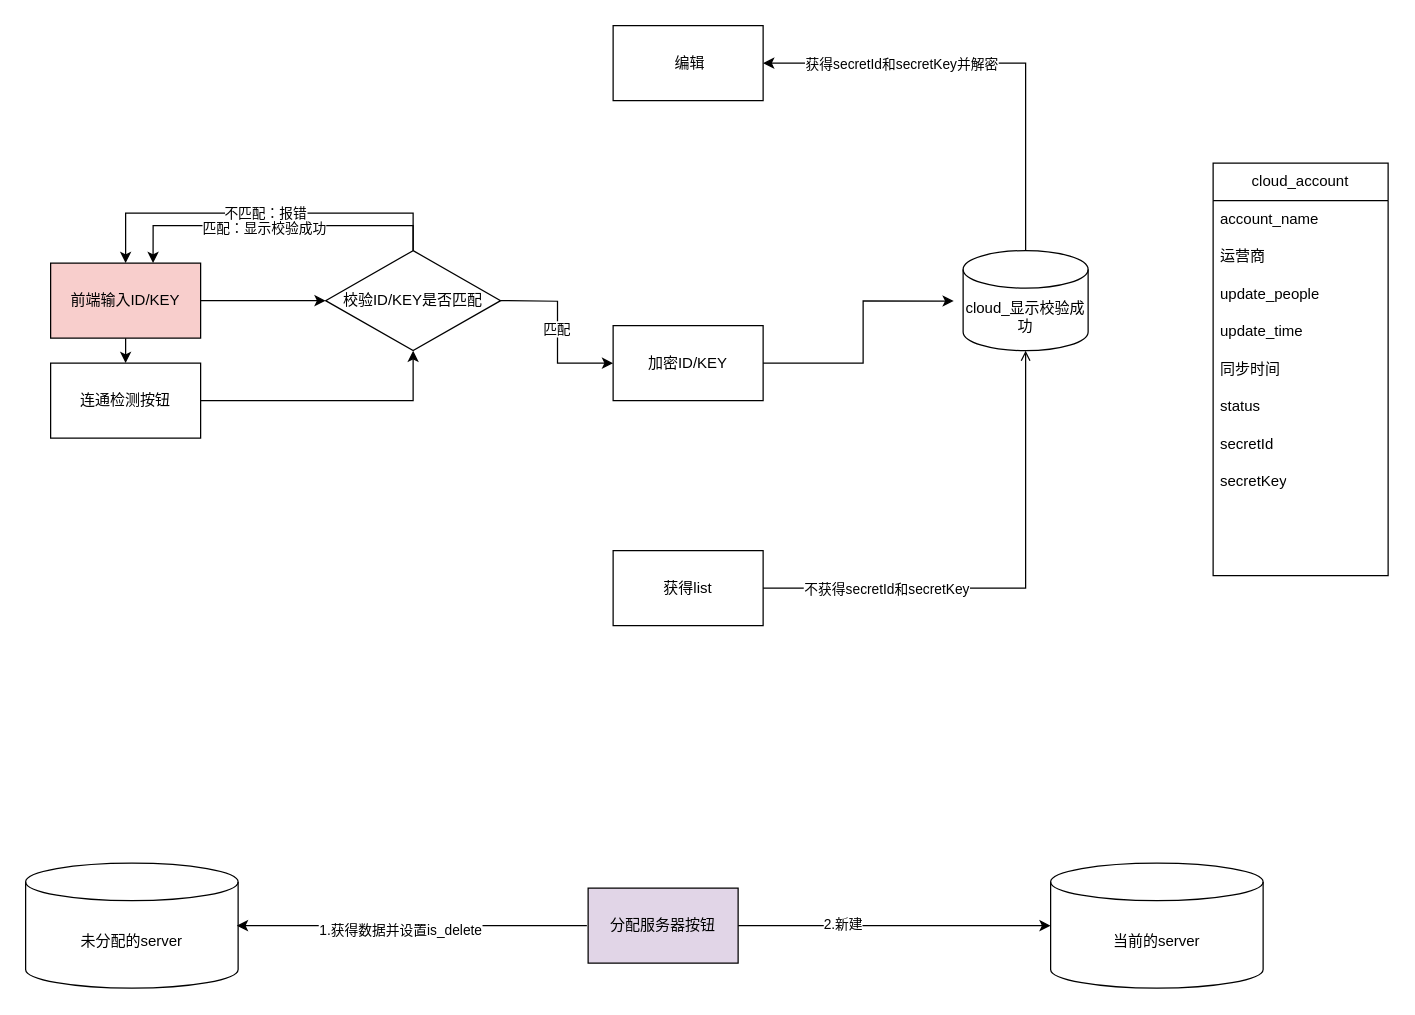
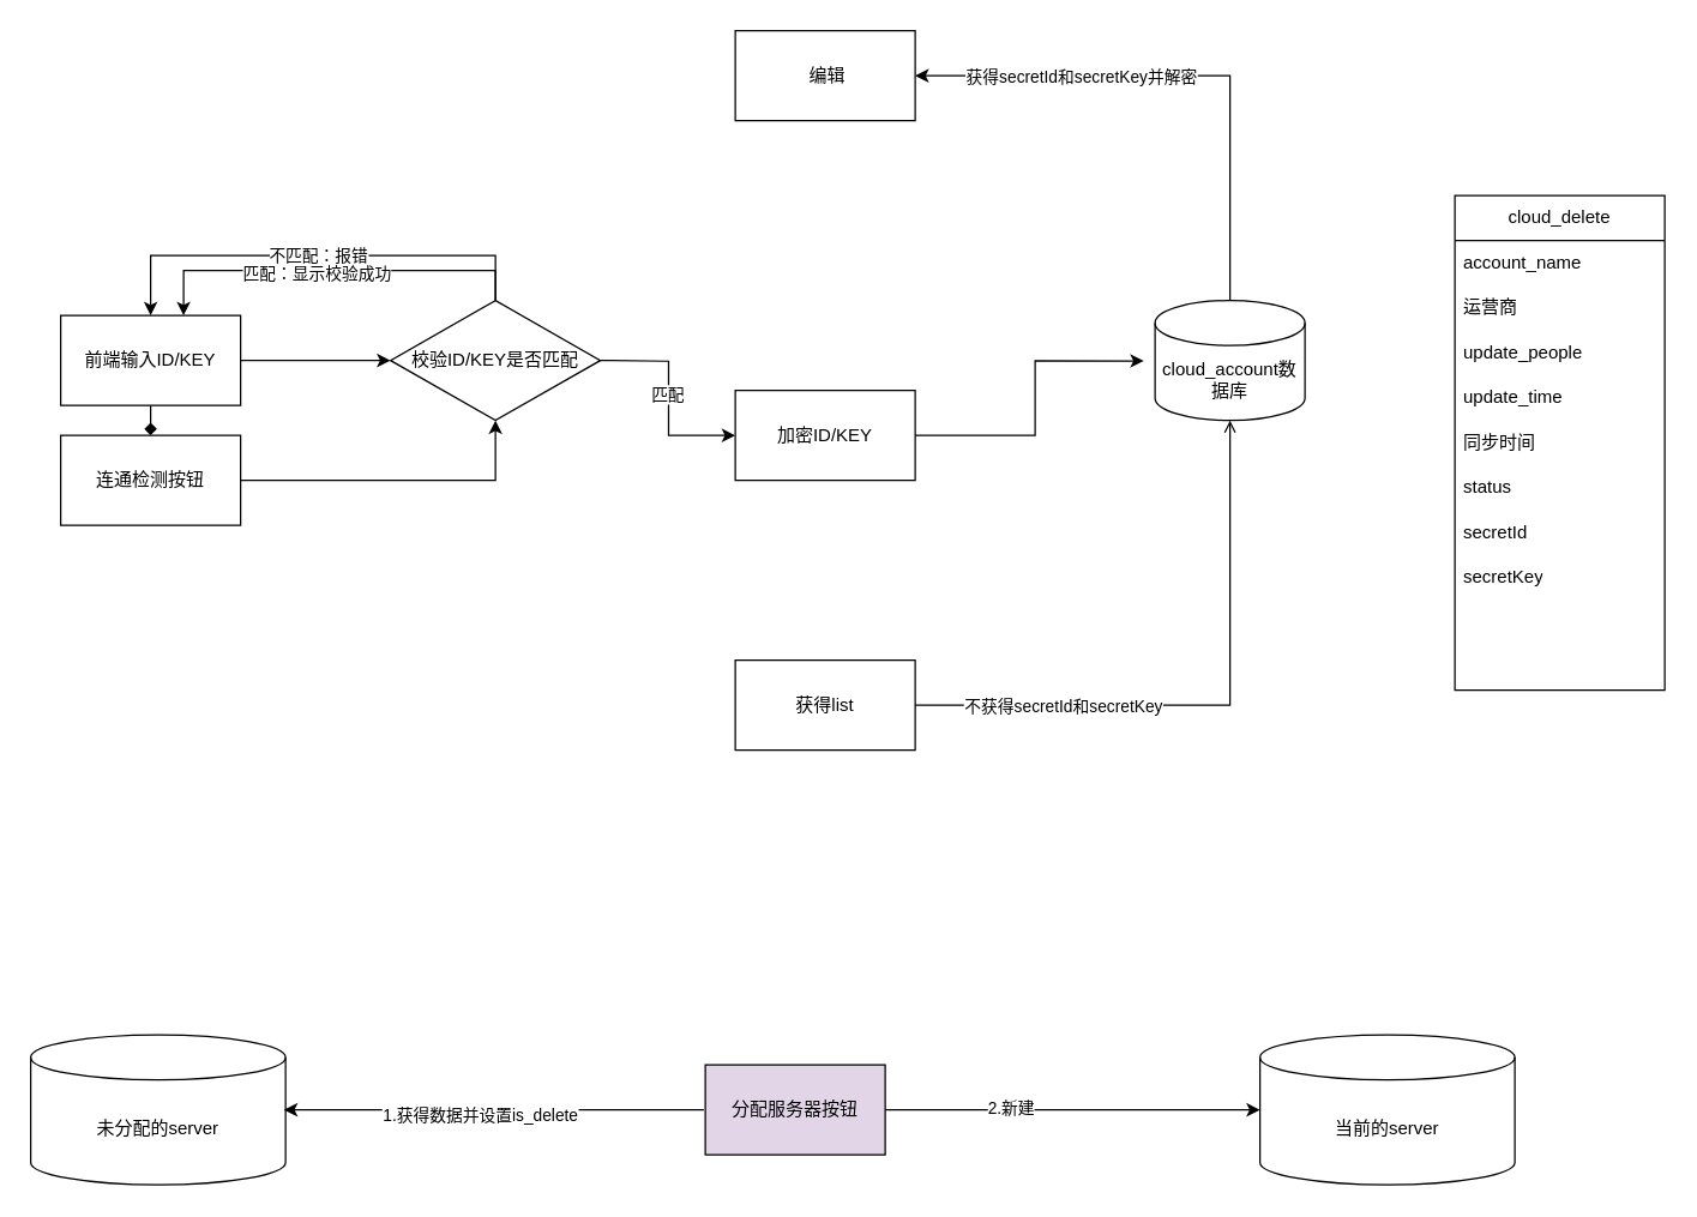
  <mxCell id="0" />
  <mxCell id="1" parent="0" />
  <mxCell id="2" style="edgeStyle=orthogonalEdgeStyle;rounded=0;orthogonalLoop=1;jettySize=auto;html=1;entryX=0;entryY=0.5;entryDx=0;entryDy=0;" edge="1" parent="1" target="4"><mxGeometry relative="1" as="geometry"><mxPoint x="400" y="240" as="sourcePoint" /></mxGeometry></mxCell>
  <mxCell id="3" value="匹配" style="edgeLabel;html=1;align=center;verticalAlign=middle;resizable=0;points=[];" vertex="1" connectable="0" parent="2"><mxGeometry x="-0.027" y="-1" relative="1" as="geometry"><mxPoint as="offset" /></mxGeometry></mxCell>
  <mxCell id="4" value="&lt;div&gt;加密ID/KEY&lt;/div&gt;" style="rounded=0;whiteSpace=wrap;html=1;" vertex="1" parent="1"><mxGeometry x="490" y="260" width="120" height="60" as="geometry" /></mxCell>
  <mxCell id="5" style="edgeStyle=orthogonalEdgeStyle;rounded=0;orthogonalLoop=1;jettySize=auto;html=1;entryX=1;entryY=0.5;entryDx=0;entryDy=0;" edge="1" parent="1" source="7" target="33"><mxGeometry relative="1" as="geometry"><Array as="points"><mxPoint x="820" y="50" /></Array></mxGeometry></mxCell>
  <mxCell id="6" value="获得secretId和secretKey并解密" style="edgeLabel;html=1;align=center;verticalAlign=middle;resizable=0;points=[];" vertex="1" connectable="0" parent="5"><mxGeometry x="0.53" y="-1" relative="1" as="geometry"><mxPoint x="25" y="1" as="offset" /></mxGeometry></mxCell>
- <mxCell id="7" value="cloud_显示校验成功" style="shape=cylinder3;whiteSpace=wrap;html=1;boundedLbl=1;backgroundOutline=1;size=15;" vertex="1" parent="1"><mxGeometry x="770" y="200" width="100" height="80" as="geometry" /></mxCell>
+ <mxCell id="7" value="cloud_account数据库" style="shape=cylinder3;whiteSpace=wrap;html=1;boundedLbl=1;backgroundOutline=1;size=15;" vertex="1" parent="1"><mxGeometry x="770" y="200" width="100" height="80" as="geometry" /></mxCell>
  <mxCell id="8" style="edgeStyle=orthogonalEdgeStyle;rounded=0;orthogonalLoop=1;jettySize=auto;html=1;entryX=-0.075;entryY=0.504;entryDx=0;entryDy=0;entryPerimeter=0;" edge="1" parent="1" source="4" target="7"><mxGeometry relative="1" as="geometry" /></mxCell>
  <mxCell id="9" style="edgeStyle=orthogonalEdgeStyle;rounded=0;orthogonalLoop=1;jettySize=auto;html=1;entryX=0;entryY=0.5;entryDx=0;entryDy=0;" edge="1" parent="1" source="11" target="14"><mxGeometry relative="1" as="geometry" /></mxCell>
- <mxCell id="10" style="edgeStyle=orthogonalEdgeStyle;rounded=0;orthogonalLoop=1;jettySize=auto;html=1;exitX=0.5;exitY=1;exitDx=0;exitDy=0;entryX=0.5;entryY=0;entryDx=0;entryDy=0;" edge="1" parent="1" source="11" target="16"><mxGeometry relative="1" as="geometry" /></mxCell>
- <mxCell id="11" value="前端输入ID/KEY" style="rounded=0;whiteSpace=wrap;html=1;fillColor=#f8cecc;" vertex="1" parent="1"><mxGeometry x="40" y="210" width="120" height="60" as="geometry" /></mxCell>
+ <mxCell id="10" style="edgeStyle=orthogonalEdgeStyle;rounded=0;orthogonalLoop=1;jettySize=auto;html=1;exitX=0.5;exitY=1;exitDx=0;exitDy=0;entryX=0.5;entryY=0;entryDx=0;entryDy=0;endArrow=diamond;" edge="1" parent="1" source="11" target="16"><mxGeometry relative="1" as="geometry" /></mxCell>
+ <mxCell id="11" value="前端输入ID/KEY" style="rounded=0;whiteSpace=wrap;html=1;" vertex="1" parent="1"><mxGeometry x="40" y="210" width="120" height="60" as="geometry" /></mxCell>
  <mxCell id="12" style="edgeStyle=orthogonalEdgeStyle;rounded=0;orthogonalLoop=1;jettySize=auto;html=1;entryX=0.5;entryY=0;entryDx=0;entryDy=0;" edge="1" parent="1" source="14" target="11"><mxGeometry relative="1" as="geometry"><Array as="points"><mxPoint x="330" y="170" /><mxPoint y="170" x="100" /></Array></mxGeometry></mxCell>
  <mxCell id="13" value="不匹配：报错" style="edgeLabel;html=1;align=center;verticalAlign=middle;resizable=0;points=[];" vertex="1" connectable="0" parent="12"><mxGeometry x="-0.006" y="-1" relative="1" as="geometry"><mxPoint as="offset" /></mxGeometry></mxCell>
  <mxCell id="14" value="校验ID/KEY是否匹配" style="rhombus;whiteSpace=wrap;html=1;" vertex="1" parent="1"><mxGeometry x="260" y="200" width="140" height="80" as="geometry" /></mxCell>
  <mxCell id="15" style="edgeStyle=orthogonalEdgeStyle;rounded=0;orthogonalLoop=1;jettySize=auto;html=1;entryX=0.5;entryY=1;entryDx=0;entryDy=0;" edge="1" parent="1" source="16" target="14"><mxGeometry relative="1" as="geometry" /></mxCell>
  <mxCell id="16" value="连通检测按钮" style="rounded=0;whiteSpace=wrap;html=1;" vertex="1" parent="1"><mxGeometry x="40" y="290" width="120" height="60" as="geometry" /></mxCell>
  <mxCell id="17" style="edgeStyle=orthogonalEdgeStyle;rounded=0;orthogonalLoop=1;jettySize=auto;html=1;exitX=0.5;exitY=0;exitDx=0;exitDy=0;entryX=0.683;entryY=0;entryDx=0;entryDy=0;entryPerimeter=0;" edge="1" parent="1" source="14" target="11"><mxGeometry relative="1" as="geometry" /></mxCell>
  <mxCell id="18" value="匹配：显示校验成功" style="edgeLabel;html=1;align=center;verticalAlign=middle;resizable=0;points=[];" vertex="1" connectable="0" parent="17"><mxGeometry x="0.084" y="1" relative="1" as="geometry"><mxPoint as="offset" /></mxGeometry></mxCell>
  <mxCell id="19" value="获得list" style="rounded=0;whiteSpace=wrap;html=1;" vertex="1" parent="1"><mxGeometry x="490" y="440" width="120" height="60" as="geometry" /></mxCell>
  <mxCell id="20" style="edgeStyle=orthogonalEdgeStyle;rounded=0;orthogonalLoop=1;jettySize=auto;html=1;entryX=0.5;entryY=1;entryDx=0;entryDy=0;entryPerimeter=0;endArrow=open;" edge="1" parent="1" source="19" target="7"><mxGeometry relative="1" as="geometry" /></mxCell>
  <mxCell id="21" value="不获得secretId和secretKey" style="edgeLabel;html=1;align=center;verticalAlign=middle;resizable=0;points=[];" vertex="1" connectable="0" parent="20"><mxGeometry x="-0.51" relative="1" as="geometry"><mxPoint as="offset" /></mxGeometry></mxCell>
- <mxCell id="22" value="cloud_account" style="swimlane;fontStyle=0;childLayout=stackLayout;horizontal=1;startSize=30;horizontalStack=0;resizeParent=1;resizeParentMax=0;resizeLast=0;collapsible=1;marginBottom=0;whiteSpace=wrap;html=1;" vertex="1" parent="1"><mxGeometry x="970" y="130" width="140" height="330" as="geometry"><mxRectangle x="870" y="140" width="120" height="30" as="alternateBounds" /></mxGeometry></mxCell>
+ <mxCell id="22" value="cloud_delete" style="swimlane;fontStyle=0;childLayout=stackLayout;horizontal=1;startSize=30;horizontalStack=0;resizeParent=1;resizeParentMax=0;resizeLast=0;collapsible=1;marginBottom=0;whiteSpace=wrap;html=1;" vertex="1" parent="1"><mxGeometry x="970" y="130" width="140" height="330" as="geometry"><mxRectangle x="870" y="140" width="120" height="30" as="alternateBounds" /></mxGeometry></mxCell>
  <mxCell id="23" value="account_name" style="text;strokeColor=none;fillColor=none;align=left;verticalAlign=middle;spacingLeft=4;spacingRight=4;overflow=hidden;points=[[0,0.5],[1,0.5]];portConstraint=eastwest;rotatable=0;whiteSpace=wrap;html=1;" vertex="1" parent="22"><mxGeometry y="30" width="140" height="30" as="geometry" /></mxCell>
  <mxCell id="24" value="运营商" style="text;strokeColor=none;fillColor=none;align=left;verticalAlign=middle;spacingLeft=4;spacingRight=4;overflow=hidden;points=[[0,0.5],[1,0.5]];portConstraint=eastwest;rotatable=0;whiteSpace=wrap;html=1;" vertex="1" parent="22"><mxGeometry y="60" width="140" height="30" as="geometry" /></mxCell>
  <mxCell id="25" value="update_people" style="text;strokeColor=none;fillColor=none;align=left;verticalAlign=middle;spacingLeft=4;spacingRight=4;overflow=hidden;points=[[0,0.5],[1,0.5]];portConstraint=eastwest;rotatable=0;whiteSpace=wrap;html=1;" vertex="1" parent="22"><mxGeometry y="90" width="140" height="30" as="geometry" /></mxCell>
  <mxCell id="26" value="update_time" style="text;strokeColor=none;fillColor=none;align=left;verticalAlign=middle;spacingLeft=4;spacingRight=4;overflow=hidden;points=[[0,0.5],[1,0.5]];portConstraint=eastwest;rotatable=0;whiteSpace=wrap;html=1;" vertex="1" parent="22"><mxGeometry y="120" width="140" height="30" as="geometry" /></mxCell>
  <mxCell id="27" value="同步时间" style="text;strokeColor=none;fillColor=none;align=left;verticalAlign=middle;spacingLeft=4;spacingRight=4;overflow=hidden;points=[[0,0.5],[1,0.5]];portConstraint=eastwest;rotatable=0;whiteSpace=wrap;html=1;" vertex="1" parent="22"><mxGeometry y="150" width="140" height="30" as="geometry" /></mxCell>
  <mxCell id="28" value="status" style="text;strokeColor=none;fillColor=none;align=left;verticalAlign=middle;spacingLeft=4;spacingRight=4;overflow=hidden;points=[[0,0.5],[1,0.5]];portConstraint=eastwest;rotatable=0;whiteSpace=wrap;html=1;" vertex="1" parent="22"><mxGeometry y="180" width="140" height="30" as="geometry" /></mxCell>
  <mxCell id="29" value="secretId" style="text;strokeColor=none;fillColor=none;align=left;verticalAlign=middle;spacingLeft=4;spacingRight=4;overflow=hidden;points=[[0,0.5],[1,0.5]];portConstraint=eastwest;rotatable=0;whiteSpace=wrap;html=1;" vertex="1" parent="22"><mxGeometry y="210" width="140" height="30" as="geometry" /></mxCell>
  <mxCell id="30" value="secretKey" style="text;strokeColor=none;fillColor=none;align=left;verticalAlign=middle;spacingLeft=4;spacingRight=4;overflow=hidden;points=[[0,0.5],[1,0.5]];portConstraint=eastwest;rotatable=0;whiteSpace=wrap;html=1;" vertex="1" parent="22"><mxGeometry y="240" width="140" height="30" as="geometry" /></mxCell>
  <mxCell id="31" style="text;strokeColor=none;fillColor=none;align=left;verticalAlign=middle;spacingLeft=4;spacingRight=4;overflow=hidden;points=[[0,0.5],[1,0.5]];portConstraint=eastwest;rotatable=0;whiteSpace=wrap;html=1;" vertex="1" parent="22"><mxGeometry y="270" width="140" height="30" as="geometry" /></mxCell>
  <mxCell id="32" style="text;strokeColor=none;fillColor=none;align=left;verticalAlign=middle;spacingLeft=4;spacingRight=4;overflow=hidden;points=[[0,0.5],[1,0.5]];portConstraint=eastwest;rotatable=0;whiteSpace=wrap;html=1;" vertex="1" parent="22"><mxGeometry y="300" width="140" height="30" as="geometry" /></mxCell>
  <mxCell id="33" value="&amp;nbsp;编辑" style="rounded=0;whiteSpace=wrap;html=1;" vertex="1" parent="1"><mxGeometry x="490" y="20" width="120" height="60" as="geometry" /></mxCell>
  <mxCell id="34" value="未分配的server" style="shape=cylinder3;whiteSpace=wrap;html=1;boundedLbl=1;backgroundOutline=1;size=15;" vertex="1" parent="1"><mxGeometry x="20" y="690" width="170" height="100" as="geometry" /></mxCell>
  <mxCell id="35" style="edgeStyle=orthogonalEdgeStyle;rounded=0;orthogonalLoop=1;jettySize=auto;html=1;" edge="1" parent="1" source="37" target="40"><mxGeometry relative="1" as="geometry" /></mxCell>
  <mxCell id="36" value="2.新建" style="edgeLabel;html=1;align=center;verticalAlign=middle;resizable=0;points=[];" vertex="1" connectable="0" parent="35"><mxGeometry x="-0.336" y="2" relative="1" as="geometry"><mxPoint as="offset" /></mxGeometry></mxCell>
  <mxCell id="37" value="分配服务器按钮" style="rounded=0;whiteSpace=wrap;html=1;fillColor=#e1d5e7;" vertex="1" parent="1"><mxGeometry x="470" y="710" width="120" height="60" as="geometry" /></mxCell>
  <mxCell id="38" style="edgeStyle=orthogonalEdgeStyle;rounded=0;orthogonalLoop=1;jettySize=auto;html=1;exitX=0;exitY=0.5;exitDx=0;exitDy=0;entryX=1;entryY=0.5;entryDx=0;entryDy=0;entryPerimeter=0;" edge="1" parent="1"><mxGeometry relative="1" as="geometry"><mxPoint x="469" y="740" as="sourcePoint" /><mxPoint x="189" y="740" as="targetPoint" /></mxGeometry></mxCell>
  <mxCell id="39" value="1.获得数据并设置is_delete" style="edgeLabel;html=1;align=center;verticalAlign=middle;resizable=0;points=[];" vertex="1" connectable="0" parent="38"><mxGeometry x="0.071" y="3" relative="1" as="geometry"><mxPoint as="offset" /></mxGeometry></mxCell>
  <mxCell id="40" value="当前的server" style="shape=cylinder3;whiteSpace=wrap;html=1;boundedLbl=1;backgroundOutline=1;size=15;" vertex="1" parent="1"><mxGeometry x="840" y="690" width="170" height="100" as="geometry" /></mxCell>
